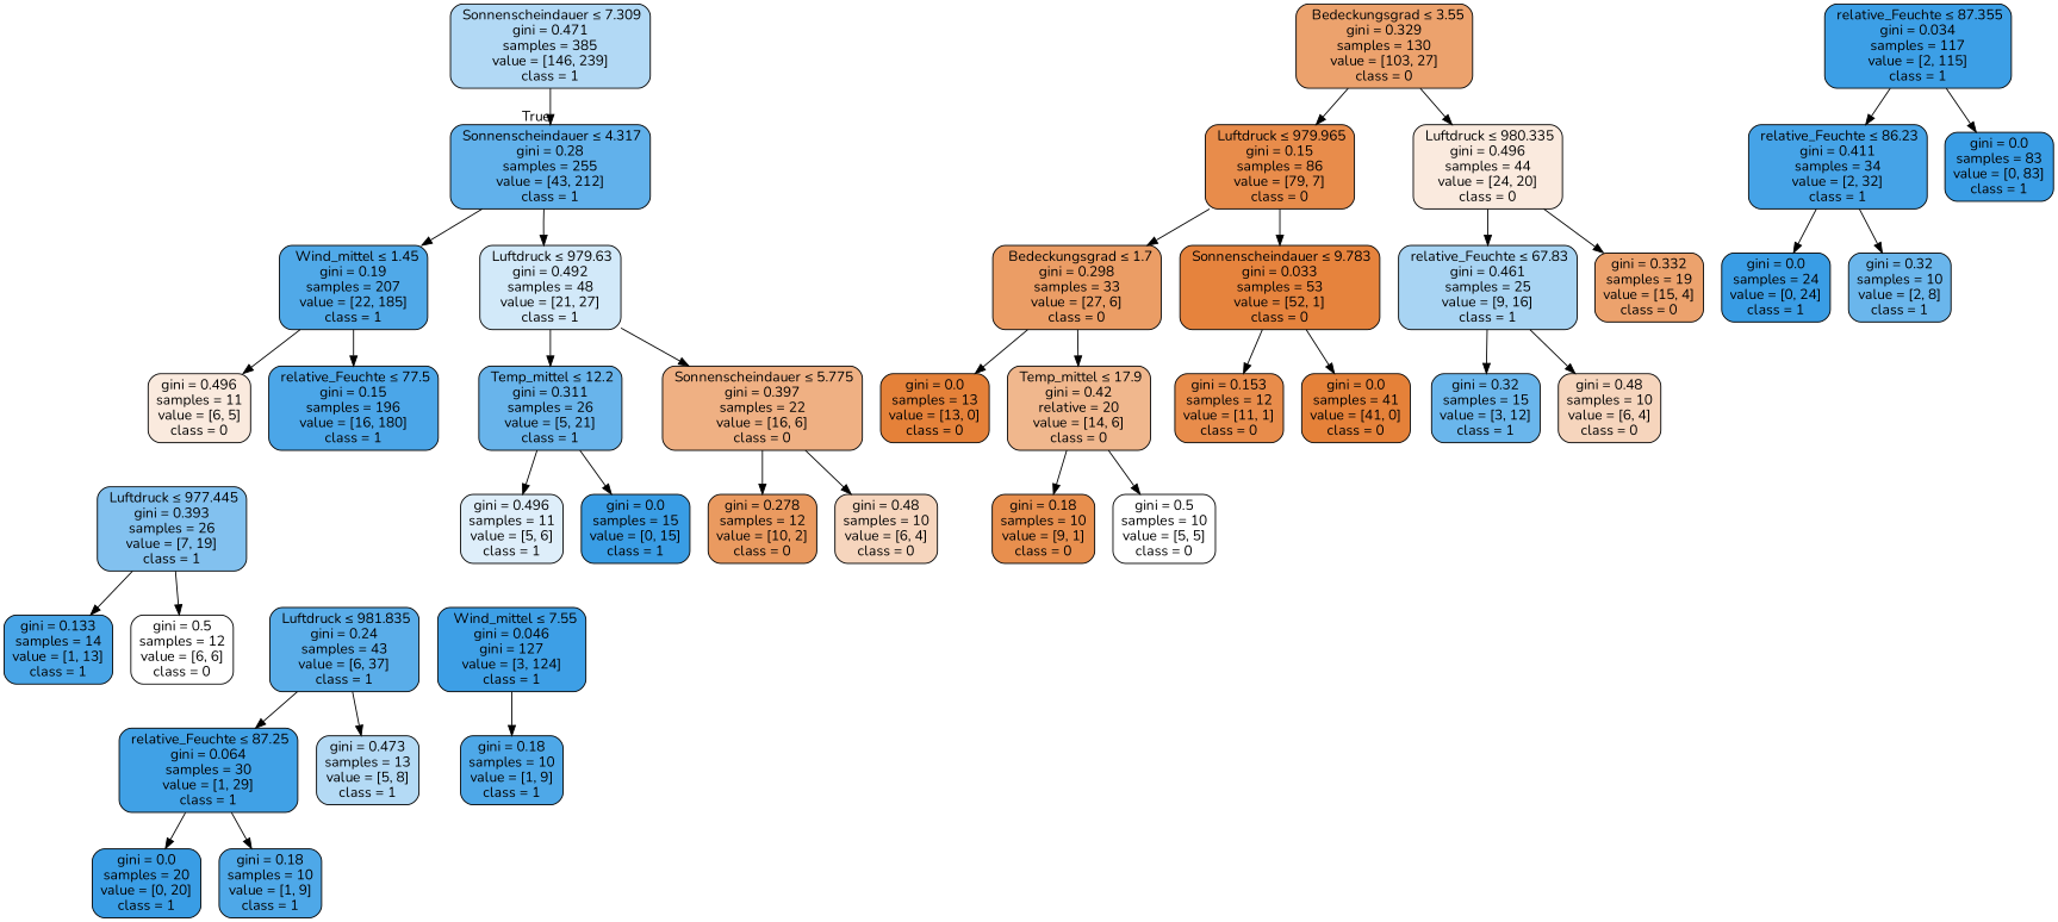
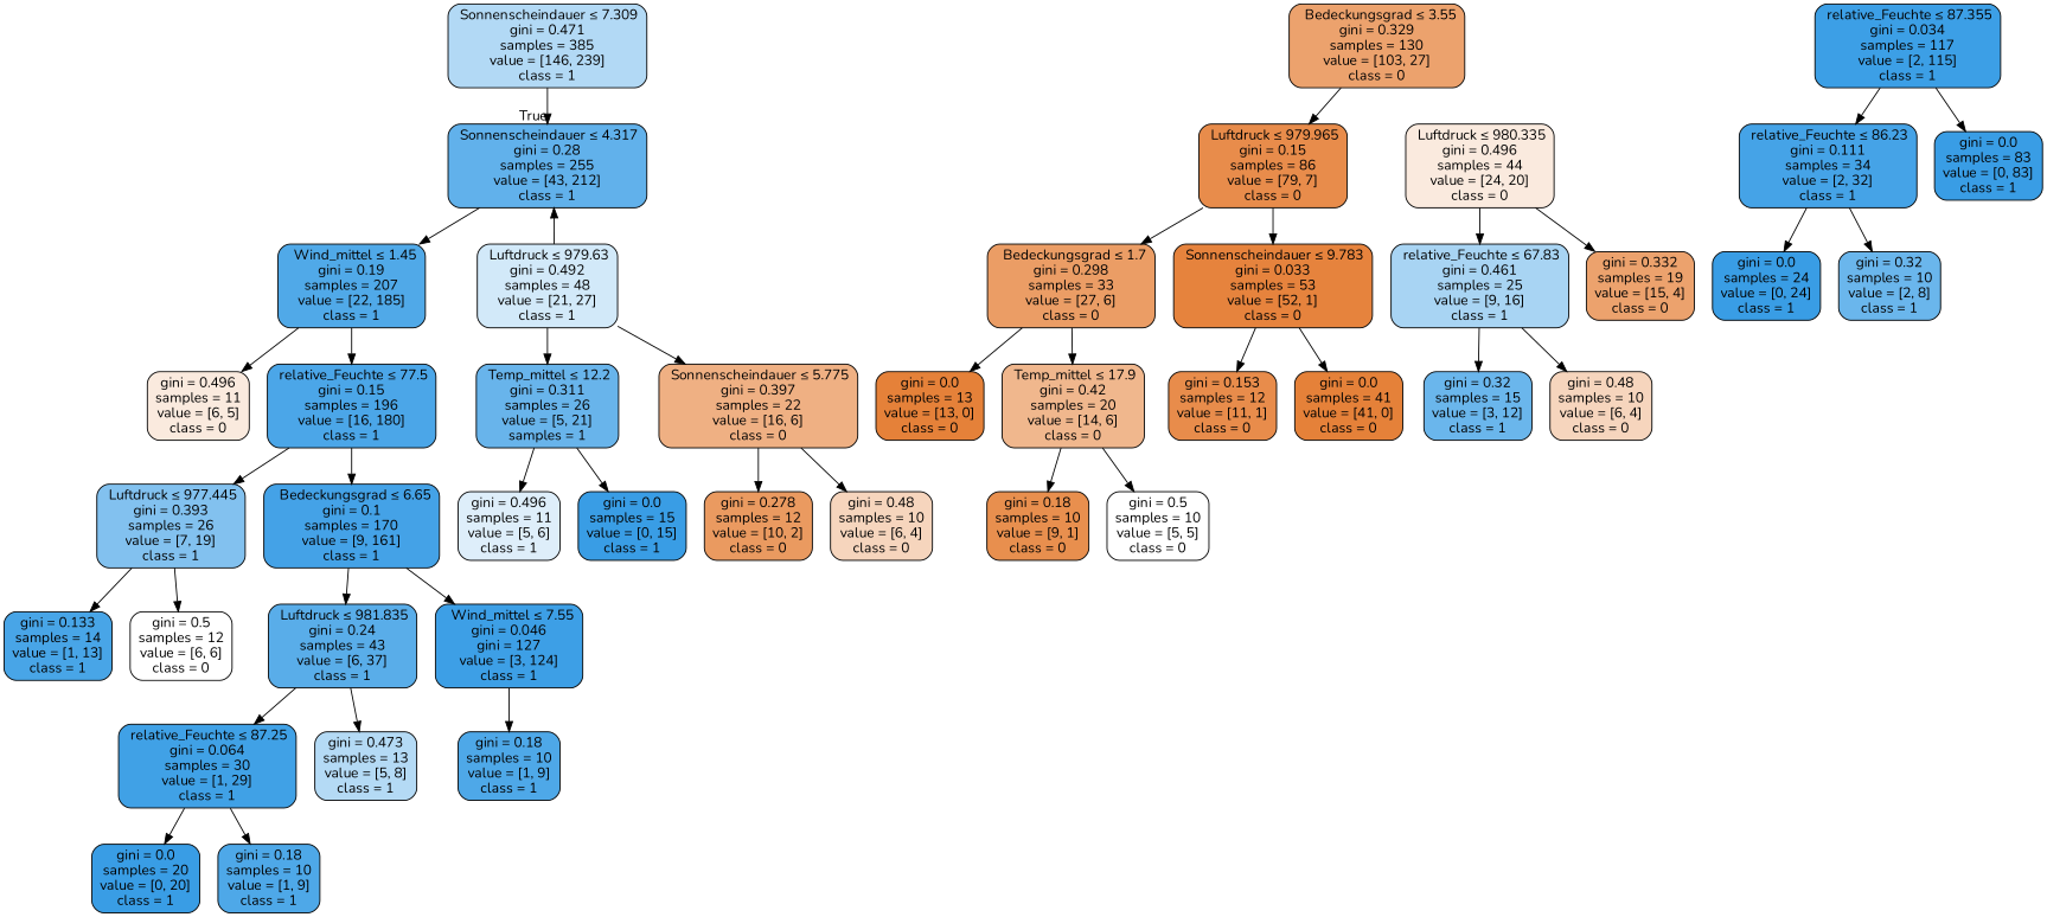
  digraph {
    fontname=Nunito
    node [color=black fillcolor="#399de5ff" fontname=Nunito shape=box style="filled, rounded"]
    edge [fontname=Nunito]
    n1 [fillcolor="#399de563" label=< Sonnenscheindauer &le; 7.309<br/>gini = 0.471<br/>samples = 385<br/>value = [146, 239]<br/>class = 1>]
    n2 [fillcolor="#399de5cb" label=< Sonnenscheindauer &le; 4.317<br/>gini = 0.28<br/>samples = 255<br/>value = [43, 212]<br/>class = 1>]
    n3 [fillcolor="#399de5e1" label=<  Wind_mittel &le; 1.45<br/>gini = 0.19<br/>samples = 207<br/>value = [22, 185]<br/>class = 1>]
    n4 [fillcolor="#399de539" label=< Luftdruck &le; 979.63<br/>gini = 0.492<br/>samples = 48<br/>value = [21, 27]<br/>class = 1>]
    n5 [fillcolor="#e58139bc" label=<  Bedeckungsgrad &le; 3.55<br/>gini = 0.329<br/>samples = 130<br/>value = [103, 27]<br/>class = 0>]
    n6 [fillcolor="#e58139e8" label=< Luftdruck &le; 979.965<br/>gini = 0.15<br/>samples = 86<br/>value = [79, 7]<br/>class = 0>]
    n7 [fillcolor="#e581392a" label=< Luftdruck &le; 980.335<br/>gini = 0.496<br/>samples = 44<br/>value = [24, 20]<br/>class = 0>]
    n8 [fillcolor="#e581392a" label=<gini = 0.496<br/>samples = 11<br/>value = [6, 5]<br/>class = 0>]
    n9 [fillcolor="#399de5e8" label=< relative_Feuchte &le; 77.5<br/>gini = 0.15<br/>samples = 196<br/>value = [16, 180]<br/>class = 1>]
-   n10 [fillcolor="#399de5c2" label=< Temp_mittel &le; 12.2<br/>gini = 0.311<br/>samples = 26<br/>value = [5, 21]<br/>class = 1>]
+   n10 [fillcolor="#399de5c2" label=< Temp_mittel &le; 12.2<br/>gini = 0.311<br/>samples = 26<br/>value = [5, 21]<br/>samples = 1>]
    n11 [fillcolor="#e581399f" label=< Sonnenscheindauer &le; 5.775<br/>gini = 0.397<br/>samples = 22<br/>value = [16, 6]<br/>class = 0>]
    n12 [fillcolor="#399de5a1" label=< Luftdruck &le; 977.445<br/>gini = 0.393<br/>samples = 26<br/>value = [7, 19]<br/>class = 1>]
+   n13 [fillcolor="#399de5f1" label=<  Bedeckungsgrad &le; 6.65<br/>gini = 0.1<br/>samples = 170<br/>value = [9, 161]<br/>class = 1>]
    n14 [fillcolor="#399de5eb" label=<gini = 0.133<br/>samples = 14<br/>value = [1, 13]<br/>class = 1>]
    n15 [fillcolor="#e5813900" label=<gini = 0.5<br/>samples = 12<br/>value = [6, 6]<br/>class = 0>]
    n16 [fillcolor="#399de5d6" label=< Luftdruck &le; 981.835<br/>gini = 0.24<br/>samples = 43<br/>value = [6, 37]<br/>class = 1>]
    n17 [fillcolor="#399de5f9" label=<  Wind_mittel &le; 7.55<br/>gini = 0.046<br/>gini = 127<br/>value = [3, 124]<br/>class = 1>]
    n18 [fillcolor="#399de5f6" label=< relative_Feuchte &le; 87.25<br/>gini = 0.064<br/>samples = 30<br/>value = [1, 29]<br/>class = 1>]
    n19 [fillcolor="#399de560" label=<gini = 0.473<br/>samples = 13<br/>value = [5, 8]<br/>class = 1>]
    n20 [fillcolor="#399de5e3" label=<gini = 0.18<br/>samples = 10<br/>value = [1, 9]<br/>class = 1>]
    n21 [label=<gini = 0.0<br/>samples = 20<br/>value = [0, 20]<br/>class = 1>]
    n22 [fillcolor="#399de5e3" label=<gini = 0.18<br/>samples = 10<br/>value = [1, 9]<br/>class = 1>]
    n23 [fillcolor="#399de5fb" label=< relative_Feuchte &le; 87.355<br/>gini = 0.034<br/>samples = 117<br/>value = [2, 115]<br/>class = 1>]
-   n24 [fillcolor="#399de5ef" label=< relative_Feuchte &le; 86.23<br/>gini = 0.411<br/>samples = 34<br/>value = [2, 32]<br/>class = 1>]
+   n24 [fillcolor="#399de5ef" label=< relative_Feuchte &le; 86.23<br/>gini = 0.111<br/>samples = 34<br/>value = [2, 32]<br/>class = 1>]
    n25 [label=<gini = 0.0<br/>samples = 83<br/>value = [0, 83]<br/>class = 1>]
    n26 [label=<gini = 0.0<br/>samples = 24<br/>value = [0, 24]<br/>class = 1>]
    n27 [fillcolor="#399de5bf" label=<gini = 0.32<br/>samples = 10<br/>value = [2, 8]<br/>class = 1>]
    n28 [fillcolor="#399de52a" label=<gini = 0.496<br/>samples = 11<br/>value = [5, 6]<br/>class = 1>]
    n29 [label=<gini = 0.0<br/>samples = 15<br/>value = [0, 15]<br/>class = 1>]
    n30 [fillcolor="#e58139cc" label=<gini = 0.278<br/>samples = 12<br/>value = [10, 2]<br/>class = 0>]
    n31 [fillcolor="#e5813955" label=<gini = 0.48<br/>samples = 10<br/>value = [6, 4]<br/>class = 0>]
    n32 [fillcolor="#e58139c6" label=<  Bedeckungsgrad &le; 1.7<br/>gini = 0.298<br/>samples = 33<br/>value = [27, 6]<br/>class = 0>]
    n33 [fillcolor="#e58139fa" label=< Sonnenscheindauer &le; 9.783<br/>gini = 0.033<br/>samples = 53<br/>value = [52, 1]<br/>class = 0>]
    n34 [fillcolor="#399de570" label=< relative_Feuchte &le; 67.83<br/>gini = 0.461<br/>samples = 25<br/>value = [9, 16]<br/>class = 1>]
    n35 [fillcolor="#e58139bb" label=<gini = 0.332<br/>samples = 19<br/>value = [15, 4]<br/>class = 0>]
    n36 [fillcolor="#e58139ff" label=<gini = 0.0<br/>samples = 13<br/>value = [13, 0]<br/>class = 0>]
-   n37 [fillcolor="#e5813992" label=< Temp_mittel &le; 17.9<br/>gini = 0.42<br/>relative = 20<br/>value = [14, 6]<br/>class = 0>]
+   n37 [fillcolor="#e5813992" label=< Temp_mittel &le; 17.9<br/>gini = 0.42<br/>samples = 20<br/>value = [14, 6]<br/>class = 0>]
    n38 [fillcolor="#e58139e8" label=<gini = 0.153<br/>samples = 12<br/>value = [11, 1]<br/>class = 0>]
    n39 [fillcolor="#e58139ff" label=<gini = 0.0<br/>samples = 41<br/>value = [41, 0]<br/>class = 0>]
    n40 [fillcolor="#e58139e3" label=<gini = 0.18<br/>samples = 10<br/>value = [9, 1]<br/>class = 0>]
    n41 [fillcolor="#e5813900" label=<gini = 0.5<br/>samples = 10<br/>value = [5, 5]<br/>class = 0>]
    n42 [fillcolor="#399de5bf" label=<gini = 0.32<br/>samples = 15<br/>value = [3, 12]<br/>class = 1>]
    n43 [fillcolor="#e5813955" label=<gini = 0.48<br/>samples = 10<br/>value = [6, 4]<br/>class = 0>]
    n1 -> n2 [headlabel=True labelangle=45 labeldistance=2.5]
    n2 -> n3
-   n2 -> n4
+   n4 -> n2
    n3 -> n8
    n3 -> n9
    n4 -> n10
    n4 -> n11
    n5 -> n6
-   n5 -> n7
    n6 -> n32
    n6 -> n33
    n7 -> n34
    n7 -> n35
+   n9 -> n12
+   n9 -> n13
    n10 -> n28
    n10 -> n29
    n11 -> n30
    n11 -> n31
    n12 -> n14
    n12 -> n15
+   n13 -> n16
+   n13 -> n17
    n16 -> n18
    n16 -> n19
    n17 -> n20
    n18 -> n21
    n18 -> n22
    n23 -> n24
    n23 -> n25
    n24 -> n26
    n24 -> n27
    n32 -> n36
    n32 -> n37
    n33 -> n38
    n33 -> n39
    n34 -> n42
    n34 -> n43
    n37 -> n40
    n37 -> n41
  }
